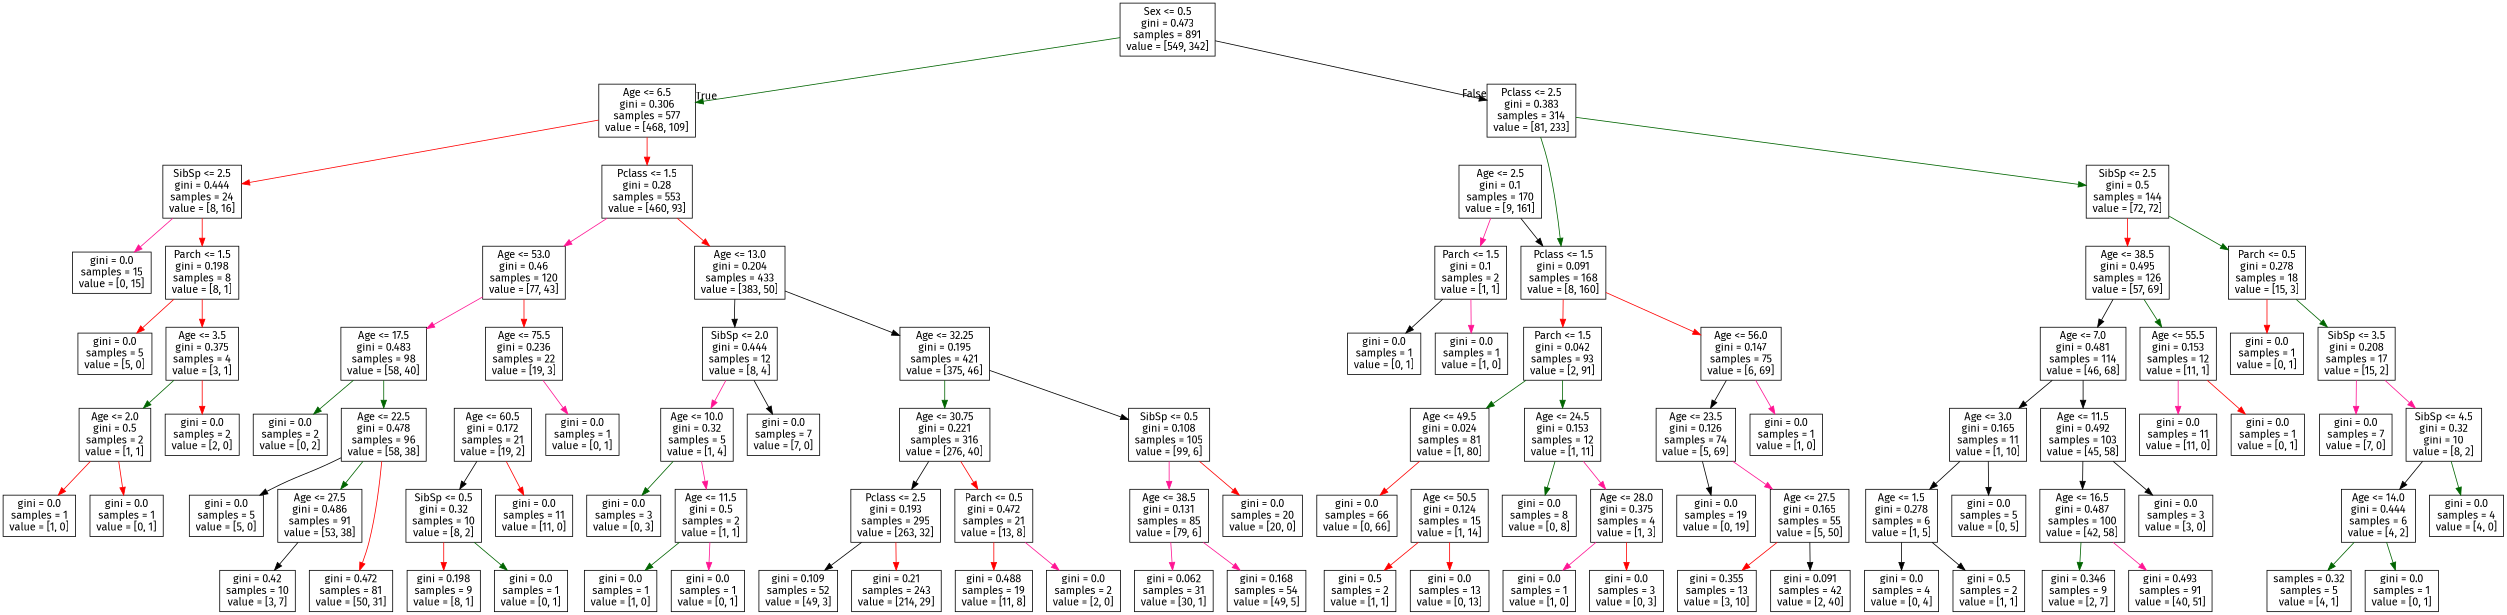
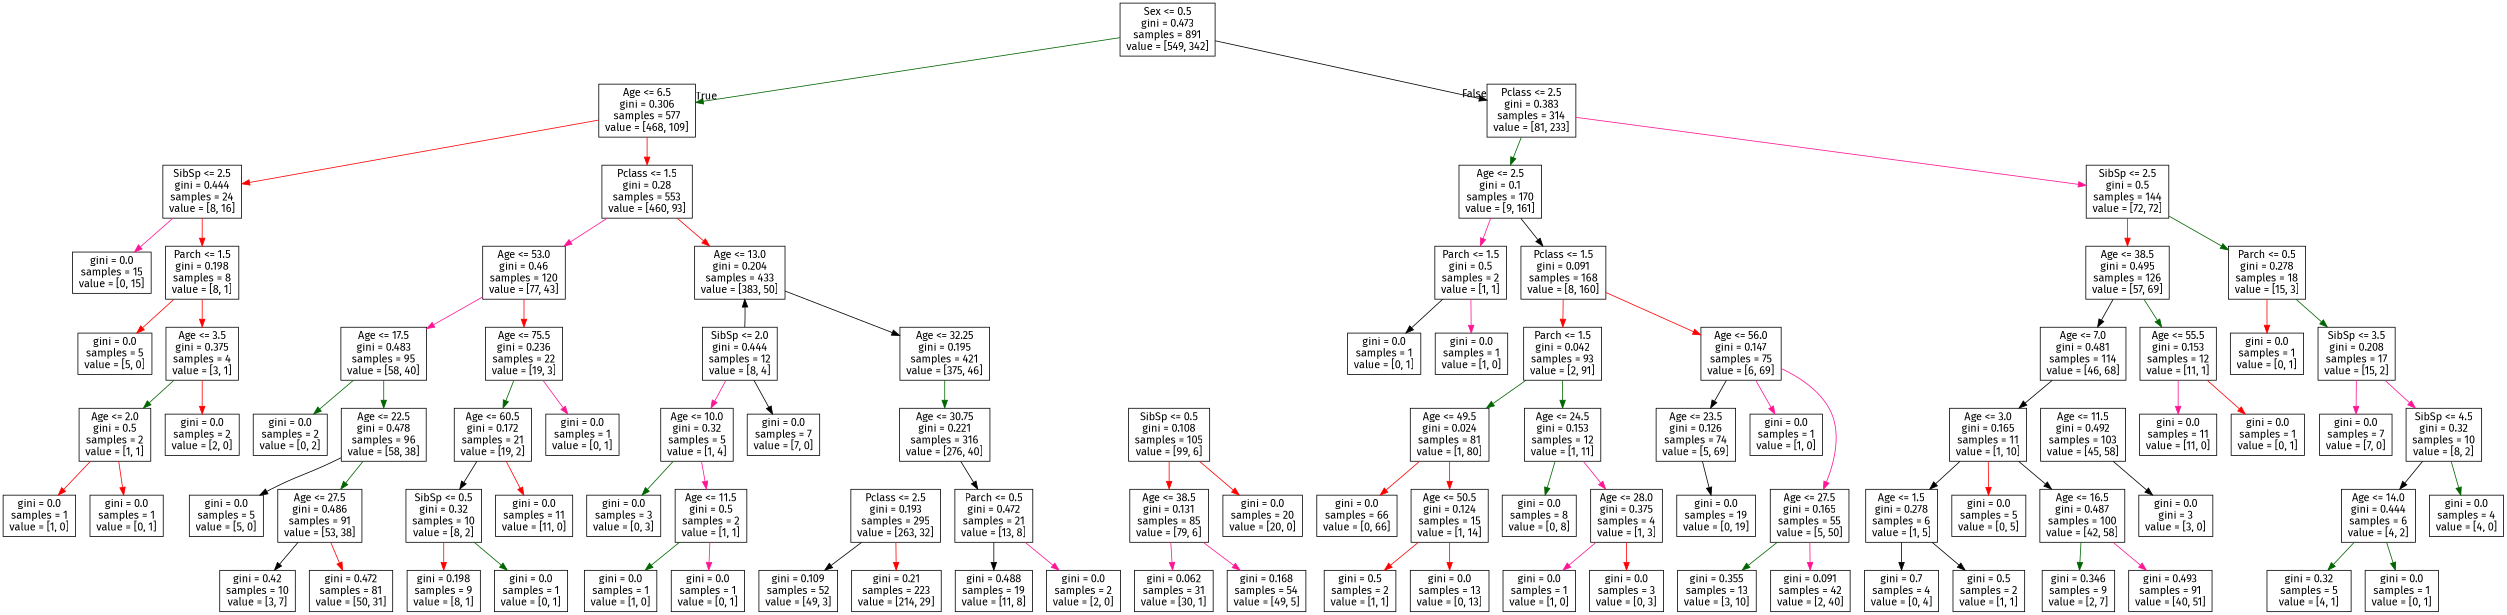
  digraph {
    fontname="Fira Sans"
    node [fontname="Fira Sans" shape=box]
    edge [color=red fontname="Fira Sans"]
    n1 [label="Sex <= 0.5\ngini = 0.473\nsamples = 891\nvalue = [549, 342]"]
    n2 [label="Age <= 6.5\ngini = 0.306\nsamples = 577\nvalue = [468, 109]"]
    n3 [label="Pclass <= 2.5\ngini = 0.383\nsamples = 314\nvalue = [81, 233]"]
    n4 [label="SibSp <= 2.5\ngini = 0.444\nsamples = 24\nvalue = [8, 16]"]
    n5 [label="Pclass <= 1.5\ngini = 0.28\nsamples = 553\nvalue = [460, 93]"]
    n6 [label="Age <= 2.5\ngini = 0.1\nsamples = 170\nvalue = [9, 161]"]
    n7 [label="SibSp <= 2.5\ngini = 0.5\nsamples = 144\nvalue = [72, 72]"]
    n8 [label="gini = 0.0\nsamples = 15\nvalue = [0, 15]"]
    n9 [label="Parch <= 1.5\ngini = 0.198\nsamples = 8\nvalue = [8, 1]"]
    n10 [label="Age <= 53.0\ngini = 0.46\nsamples = 120\nvalue = [77, 43]"]
    n11 [label="Age <= 13.0\ngini = 0.204\nsamples = 433\nvalue = [383, 50]"]
    n12 [label="gini = 0.0\nsamples = 5\nvalue = [5, 0]"]
    n13 [label="Age <= 3.5\ngini = 0.375\nsamples = 4\nvalue = [3, 1]"]
    n14 [label="Age <= 2.0\ngini = 0.5\nsamples = 2\nvalue = [1, 1]"]
    n15 [label="gini = 0.0\nsamples = 2\nvalue = [2, 0]"]
    n16 [label="gini = 0.0\nsamples = 1\nvalue = [1, 0]"]
    n17 [label="gini = 0.0\nsamples = 1\nvalue = [0, 1]"]
-   n18 [label="Age <= 17.5\ngini = 0.483\nsamples = 98\nvalue = [58, 40]"]
+   n18 [label="Age <= 17.5\ngini = 0.483\nsamples = 95\nvalue = [58, 40]"]
    n19 [label="Age <= 75.5\ngini = 0.236\nsamples = 22\nvalue = [19, 3]"]
    n20 [label="SibSp <= 2.0\ngini = 0.444\nsamples = 12\nvalue = [8, 4]"]
    n21 [label="Age <= 32.25\ngini = 0.195\nsamples = 421\nvalue = [375, 46]"]
    n22 [label="gini = 0.0\nsamples = 2\nvalue = [0, 2]"]
    n23 [label="Age <= 22.5\ngini = 0.478\nsamples = 96\nvalue = [58, 38]"]
    n24 [label="Age <= 60.5\ngini = 0.172\nsamples = 21\nvalue = [19, 2]"]
    n25 [label="gini = 0.0\nsamples = 1\nvalue = [0, 1]"]
    n26 [label="gini = 0.0\nsamples = 5\nvalue = [5, 0]"]
    n27 [label="Age <= 27.5\ngini = 0.486\nsamples = 91\nvalue = [53, 38]"]
    n28 [label="gini = 0.42\nsamples = 10\nvalue = [3, 7]"]
    n29 [label="gini = 0.472\nsamples = 81\nvalue = [50, 31]"]
    n30 [label="SibSp <= 0.5\ngini = 0.32\nsamples = 10\nvalue = [8, 2]"]
    n31 [label="gini = 0.0\nsamples = 11\nvalue = [11, 0]"]
    n32 [label="gini = 0.198\nsamples = 9\nvalue = [8, 1]"]
    n33 [label="gini = 0.0\nsamples = 1\nvalue = [0, 1]"]
    n34 [label="Age <= 10.0\ngini = 0.32\nsamples = 5\nvalue = [1, 4]"]
    n35 [label="gini = 0.0\nsamples = 7\nvalue = [7, 0]"]
    n36 [label="Age <= 30.75\ngini = 0.221\nsamples = 316\nvalue = [276, 40]"]
    n37 [label="SibSp <= 0.5\ngini = 0.108\nsamples = 105\nvalue = [99, 6]"]
    n38 [label="gini = 0.0\nsamples = 3\nvalue = [0, 3]"]
    n39 [label="Age <= 11.5\ngini = 0.5\nsamples = 2\nvalue = [1, 1]"]
    n40 [label="gini = 0.0\nsamples = 1\nvalue = [1, 0]"]
    n41 [label="gini = 0.0\nsamples = 1\nvalue = [0, 1]"]
    n42 [label="Pclass <= 2.5\ngini = 0.193\nsamples = 295\nvalue = [263, 32]"]
    n43 [label="Parch <= 0.5\ngini = 0.472\nsamples = 21\nvalue = [13, 8]"]
    n44 [label="Age <= 38.5\ngini = 0.131\nsamples = 85\nvalue = [79, 6]"]
    n45 [label="gini = 0.0\nsamples = 20\nvalue = [20, 0]"]
    n46 [label="gini = 0.109\nsamples = 52\nvalue = [49, 3]"]
-   n47 [label="gini = 0.21\nsamples = 243\nvalue = [214, 29]"]
+   n47 [label="gini = 0.21\nsamples = 223\nvalue = [214, 29]"]
    n48 [label="gini = 0.488\nsamples = 19\nvalue = [11, 8]"]
    n49 [label="gini = 0.0\nsamples = 2\nvalue = [2, 0]"]
    n50 [label="gini = 0.062\nsamples = 31\nvalue = [30, 1]"]
    n51 [label="gini = 0.168\nsamples = 54\nvalue = [49, 5]"]
-   n52 [label="Parch <= 1.5\ngini = 0.1\nsamples = 2\nvalue = [1, 1]"]
+   n52 [label="Parch <= 1.5\ngini = 0.5\nsamples = 2\nvalue = [1, 1]"]
    n53 [label="Pclass <= 1.5\ngini = 0.091\nsamples = 168\nvalue = [8, 160]"]
    n54 [label="Age <= 38.5\ngini = 0.495\nsamples = 126\nvalue = [57, 69]"]
    n55 [label="Parch <= 0.5\ngini = 0.278\nsamples = 18\nvalue = [15, 3]"]
    n56 [label="gini = 0.0\nsamples = 1\nvalue = [0, 1]"]
    n57 [label="gini = 0.0\nsamples = 1\nvalue = [1, 0]"]
    n58 [label="Parch <= 1.5\ngini = 0.042\nsamples = 93\nvalue = [2, 91]"]
    n59 [label="Age <= 56.0\ngini = 0.147\nsamples = 75\nvalue = [6, 69]"]
    n60 [label="Age <= 49.5\ngini = 0.024\nsamples = 81\nvalue = [1, 80]"]
    n61 [label="Age <= 24.5\ngini = 0.153\nsamples = 12\nvalue = [1, 11]"]
    n62 [label="Age <= 23.5\ngini = 0.126\nsamples = 74\nvalue = [5, 69]"]
    n63 [label="gini = 0.0\nsamples = 1\nvalue = [1, 0]"]
    n64 [label="gini = 0.0\nsamples = 66\nvalue = [0, 66]"]
    n65 [label="Age <= 50.5\ngini = 0.124\nsamples = 15\nvalue = [1, 14]"]
    n66 [label="gini = 0.0\nsamples = 8\nvalue = [0, 8]"]
    n67 [label="Age <= 28.0\ngini = 0.375\nsamples = 4\nvalue = [1, 3]"]
    n68 [label="gini = 0.5\nsamples = 2\nvalue = [1, 1]"]
    n69 [label="gini = 0.0\nsamples = 13\nvalue = [0, 13]"]
    n70 [label="gini = 0.0\nsamples = 1\nvalue = [1, 0]"]
    n71 [label="gini = 0.0\nsamples = 3\nvalue = [0, 3]"]
    n72 [label="gini = 0.0\nsamples = 19\nvalue = [0, 19]"]
    n73 [label="Age <= 27.5\ngini = 0.165\nsamples = 55\nvalue = [5, 50]"]
    n74 [label="gini = 0.355\nsamples = 13\nvalue = [3, 10]"]
    n75 [label="gini = 0.091\nsamples = 42\nvalue = [2, 40]"]
    n76 [label="Age <= 7.0\ngini = 0.481\nsamples = 114\nvalue = [46, 68]"]
    n77 [label="Age <= 55.5\ngini = 0.153\nsamples = 12\nvalue = [11, 1]"]
    n78 [label="gini = 0.0\nsamples = 1\nvalue = [0, 1]"]
    n79 [label="SibSp <= 3.5\ngini = 0.208\nsamples = 17\nvalue = [15, 2]"]
    n80 [label="Age <= 3.0\ngini = 0.165\nsamples = 11\nvalue = [1, 10]"]
    n81 [label="Age <= 11.5\ngini = 0.492\nsamples = 103\nvalue = [45, 58]"]
    n82 [label="gini = 0.0\nsamples = 11\nvalue = [11, 0]"]
    n83 [label="gini = 0.0\nsamples = 1\nvalue = [0, 1]"]
    n84 [label="Age <= 1.5\ngini = 0.278\nsamples = 6\nvalue = [1, 5]"]
    n85 [label="gini = 0.0\nsamples = 5\nvalue = [0, 5]"]
-   n86 [label="gini = 0.0\nsamples = 3\nvalue = [3, 0]"]
+   n86 [label="gini = 0.0\ngini = 3\nvalue = [3, 0]"]
    n87 [label="Age <= 16.5\ngini = 0.487\nsamples = 100\nvalue = [42, 58]"]
-   n88 [label="gini = 0.0\nsamples = 4\nvalue = [0, 4]"]
+   n88 [label="gini = 0.7\nsamples = 4\nvalue = [0, 4]"]
    n89 [label="gini = 0.5\nsamples = 2\nvalue = [1, 1]"]
    n90 [label="gini = 0.346\nsamples = 9\nvalue = [2, 7]"]
    n91 [label="gini = 0.493\nsamples = 91\nvalue = [40, 51]"]
    n92 [label="gini = 0.0\nsamples = 7\nvalue = [7, 0]"]
-   n93 [label="SibSp <= 4.5\ngini = 0.32\ngini = 10\nvalue = [8, 2]"]
+   n93 [label="SibSp <= 4.5\ngini = 0.32\nsamples = 10\nvalue = [8, 2]"]
    n94 [label="Age <= 14.0\ngini = 0.444\nsamples = 6\nvalue = [4, 2]"]
    n95 [label="gini = 0.0\nsamples = 4\nvalue = [4, 0]"]
-   n96 [label="samples = 0.32\nsamples = 5\nvalue = [4, 1]"]
+   n96 [label="gini = 0.32\nsamples = 5\nvalue = [4, 1]"]
    n97 [label="gini = 0.0\nsamples = 1\nvalue = [0, 1]"]
    n1 -> n2 [color=darkgreen headlabel=True labelangle=45 labeldistance=2.5]
    n1 -> n3 [color=black headlabel=False labelangle=-45 labeldistance=2.5]
    n2 -> n4
    n2 -> n5
-   n3 -> n53 [color=darkgreen]
-   n3 -> n7 [color=darkgreen]
+   n3 -> n6 [color=darkgreen]
+   n3 -> n7 [color=deeppink]
    n4 -> n8 [color=deeppink]
    n4 -> n9
    n5 -> n10 [color=deeppink]
    n5 -> n11
    n6 -> n52 [color=deeppink]
    n6 -> n53 [color=black]
    n7 -> n54
    n7 -> n55 [color=darkgreen]
    n9 -> n12
    n9 -> n13
    n10 -> n18 [color=deeppink]
    n10 -> n19
-   n11 -> n20 [color=black]
+   n20 -> n11 [color=black]
    n11 -> n21 [color=black]
    n13 -> n14 [color=darkgreen]
    n13 -> n15
    n14 -> n16
    n14 -> n17
    n18 -> n22 [color=darkgreen]
    n18 -> n23 [color=darkgreen]
+   n19 -> n24 [color=darkgreen]
    n19 -> n25 [color=deeppink]
    n20 -> n34 [color=deeppink]
    n20 -> n35 [color=black]
    n21 -> n36 [color=darkgreen]
-   n21 -> n37 [color=black]
    n23 -> n26 [color=black]
    n23 -> n27 [color=darkgreen]
    n24 -> n30 [color=black]
    n24 -> n31
    n27 -> n28 [color=black]
-   n23 -> n29
+   n27 -> n29
    n30 -> n32
    n30 -> n33 [color=darkgreen]
    n34 -> n38 [color=darkgreen]
    n34 -> n39 [color=deeppink]
-   n36 -> n42 [color=black]
-   n36 -> n43
-   n37 -> n44 [color=deeppink]
+   n36 -> n43 [color=black]
+   n37 -> n44
    n37 -> n45
    n39 -> n40 [color=darkgreen]
    n39 -> n41 [color=deeppink]
    n42 -> n46 [color=black]
    n42 -> n47
-   n43 -> n48
+   n43 -> n48 [color=black]
    n43 -> n49 [color=deeppink]
    n44 -> n50 [color=deeppink]
    n44 -> n51 [color=deeppink]
    n52 -> n56 [color=black]
    n52 -> n57 [color=deeppink]
    n53 -> n58
    n53 -> n59
    n54 -> n76 [color=black]
    n54 -> n77 [color=darkgreen]
    n55 -> n78
    n55 -> n79 [color=darkgreen]
    n58 -> n60 [color=darkgreen]
    n58 -> n61 [color=darkgreen]
    n59 -> n62 [color=black]
    n59 -> n63 [color=deeppink]
    n60 -> n64
+   n60 -> n65
    n61 -> n66 [color=darkgreen]
    n61 -> n67 [color=deeppink]
    n62 -> n72 [color=black]
-   n62 -> n73 [color=deeppink]
+   n59 -> n73 [color=deeppink]
    n65 -> n68
    n65 -> n69
    n67 -> n70 [color=deeppink]
    n67 -> n71
-   n73 -> n74
-   n73 -> n75 [color=black]
+   n73 -> n74 [color=darkgreen]
+   n73 -> n75 [color=deeppink]
    n76 -> n80 [color=black]
-   n76 -> n81 [color=black]
    n77 -> n82 [color=deeppink]
    n77 -> n83
    n79 -> n92 [color=deeppink]
    n79 -> n93 [color=deeppink]
    n80 -> n84 [color=black]
-   n80 -> n85 [color=black]
+   n80 -> n85
    n81 -> n86 [color=black]
-   n81 -> n87 [color=black]
+   n80 -> n87 [color=black]
    n84 -> n88 [color=black]
    n84 -> n89 [color=black]
    n87 -> n90 [color=darkgreen]
    n87 -> n91 [color=deeppink]
    n93 -> n94 [color=black]
    n93 -> n95 [color=darkgreen]
    n94 -> n96 [color=darkgreen]
    n94 -> n97 [color=darkgreen]
  }
